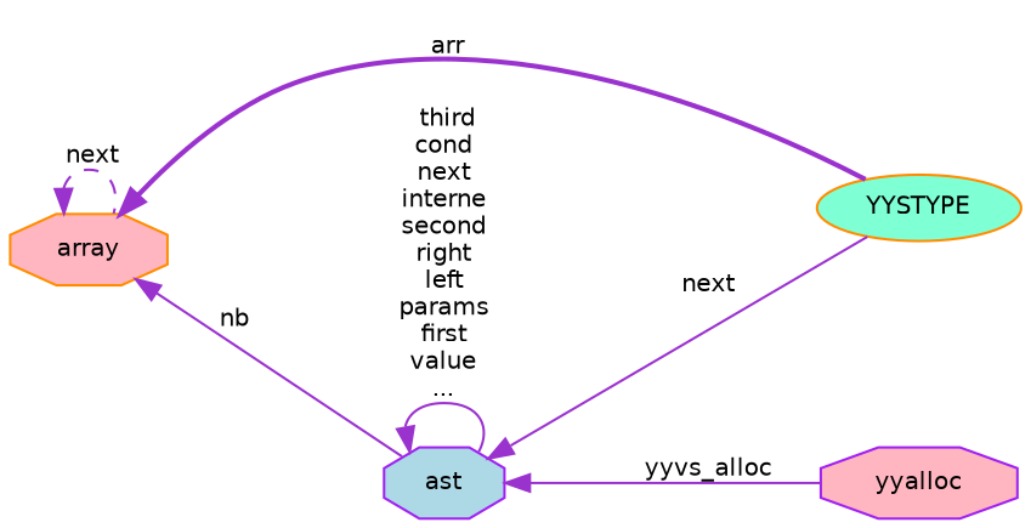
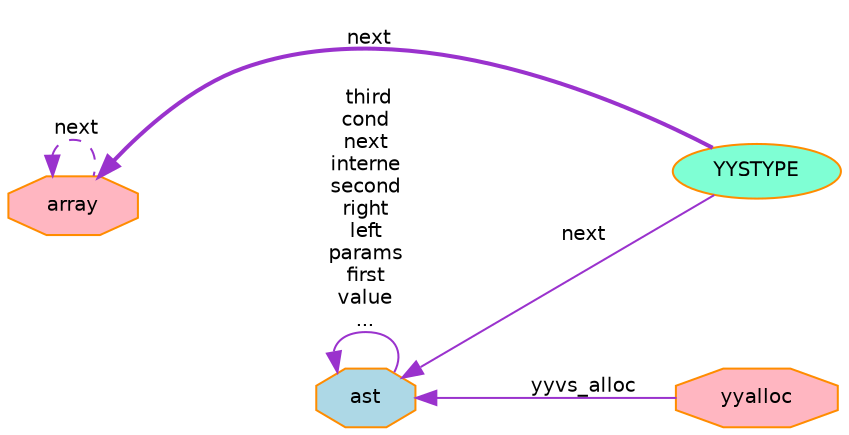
  digraph {
    rankdir=LR
    node [color=purple fillcolor=lightpink fontname=Helvetica fontsize=10 shape=octagon style=filled]
    edge [color=darkorchid3 dir=back fontname=Helvetica fontsize=10 labelfontname=Helvetica labelfontsize=10 style=solid]
-   n1 [fontcolor=black height=0.2 label=yyalloc width=0.4]
+   n1 [color=darkorange fontcolor=black height=0.2 label=yyalloc width=0.4]
    n2 [color=darkorange fillcolor=aquamarine height=0.2 label=YYSTYPE shape=ellipse width=0.4]
    n3 [color=darkorange height=0.2 label=array width=0.4]
-   n4 [fillcolor=lightblue height=0.2 label=ast width=0.4]
-   n3 -> n2 [label=" arr" style=bold]
+   n4 [color=darkorange fillcolor=lightblue height=0.2 label=ast width=0.4]
+   n3 -> n2 [label=" next" style=bold]
    n3 -> n3 [label=" next" style=dashed]
-   n3 -> n4 [label=" nb"]
    n4 -> n1 [label=" yyvs_alloc"]
    n4 -> n2 [label=" next"]
    n4 -> n4 [label=" third\ncond\nnext\ninterne\nsecond\nright\nleft\nparams\nfirst\nvalue\n..."]
  }
